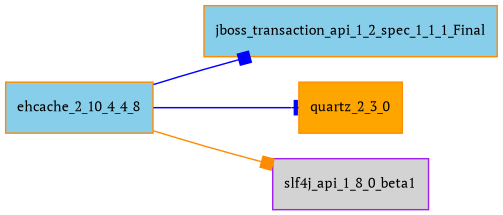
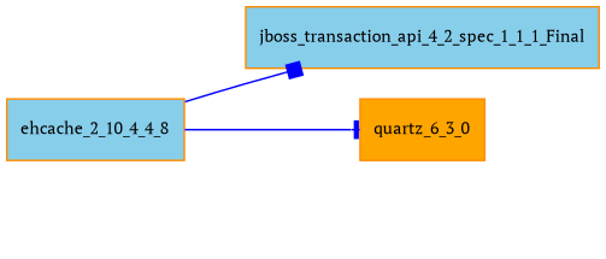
  digraph {
    fontname="PT Serif"
    rankdir=LR
    node [color=darkorange fillcolor=skyblue fontname="PT Serif" fontsize=10.0 shape=box style=filled]
    edge [arrowhead=box color=blue fontname="PT Serif"]
    ehcache_2_10_4_4_8
-   jboss_transaction_api_1_2_spec_1_1_1_Final
-   quartz_2_3_0 [fillcolor=orange]
-   slf4j_api_1_8_0_beta1 [color=purple fillcolor=lightgrey]
+   jboss_transaction_api_1_2_spec_1_1_1_Final [label=jboss_transaction_api_4_2_spec_1_1_1_Final]
+   quartz_2_3_0 [fillcolor=orange label=quartz_6_3_0]
    ehcache_2_10_4_4_8 -> jboss_transaction_api_1_2_spec_1_1_1_Final
    ehcache_2_10_4_4_8 -> quartz_2_3_0 [arrowhead=tee]
-   ehcache_2_10_4_4_8 -> slf4j_api_1_8_0_beta1 [color=darkorange]
  }
